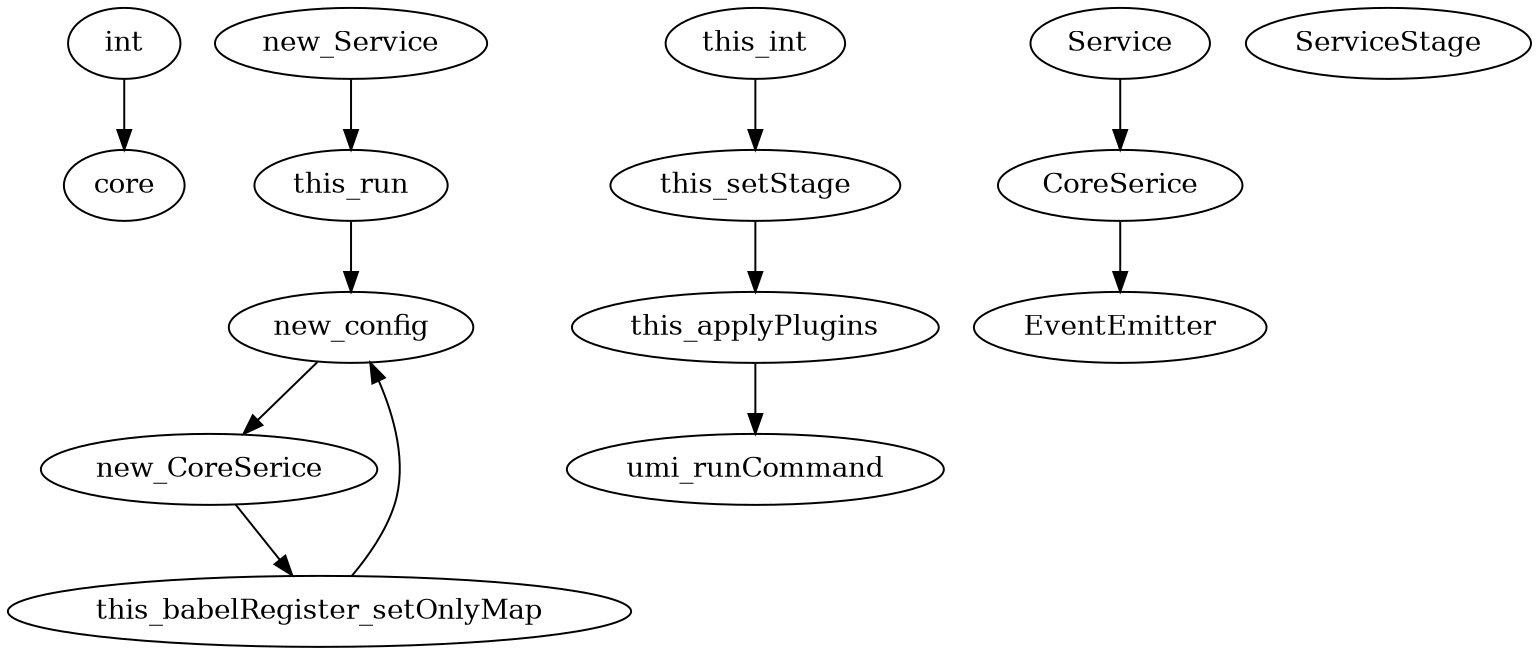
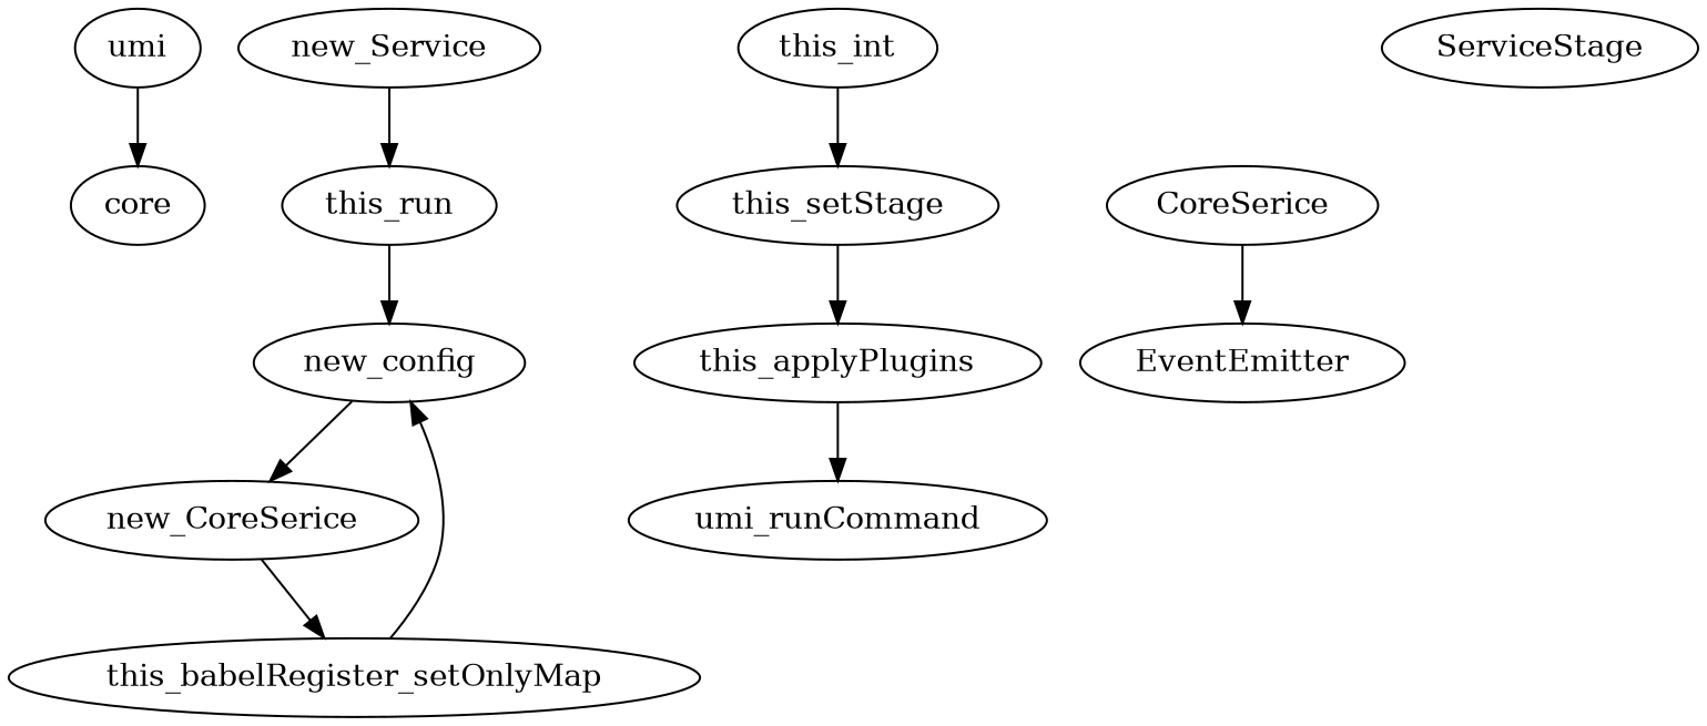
  digraph {
-   umi [label=int]
+   umi
    core
    n3 [label=this_run]
    new_Service
    new_config
    n6 [label=new_CoreSerice]
    this_babelRegister_setOnlyMap
    this_int
    this_setStage
    this_applyPlugins
    n11 [label=umi_runCommand]
-   Service
    CoreSerice
    EventEmitter
    ServiceStage
    umi -> core
    n3 -> new_config
    new_Service -> n3
    new_config -> n6
    n6 -> this_babelRegister_setOnlyMap
    this_babelRegister_setOnlyMap -> new_config
    this_int -> this_setStage
    this_setStage -> this_applyPlugins
    this_applyPlugins -> n11
-   Service -> CoreSerice
    CoreSerice -> EventEmitter
  }
